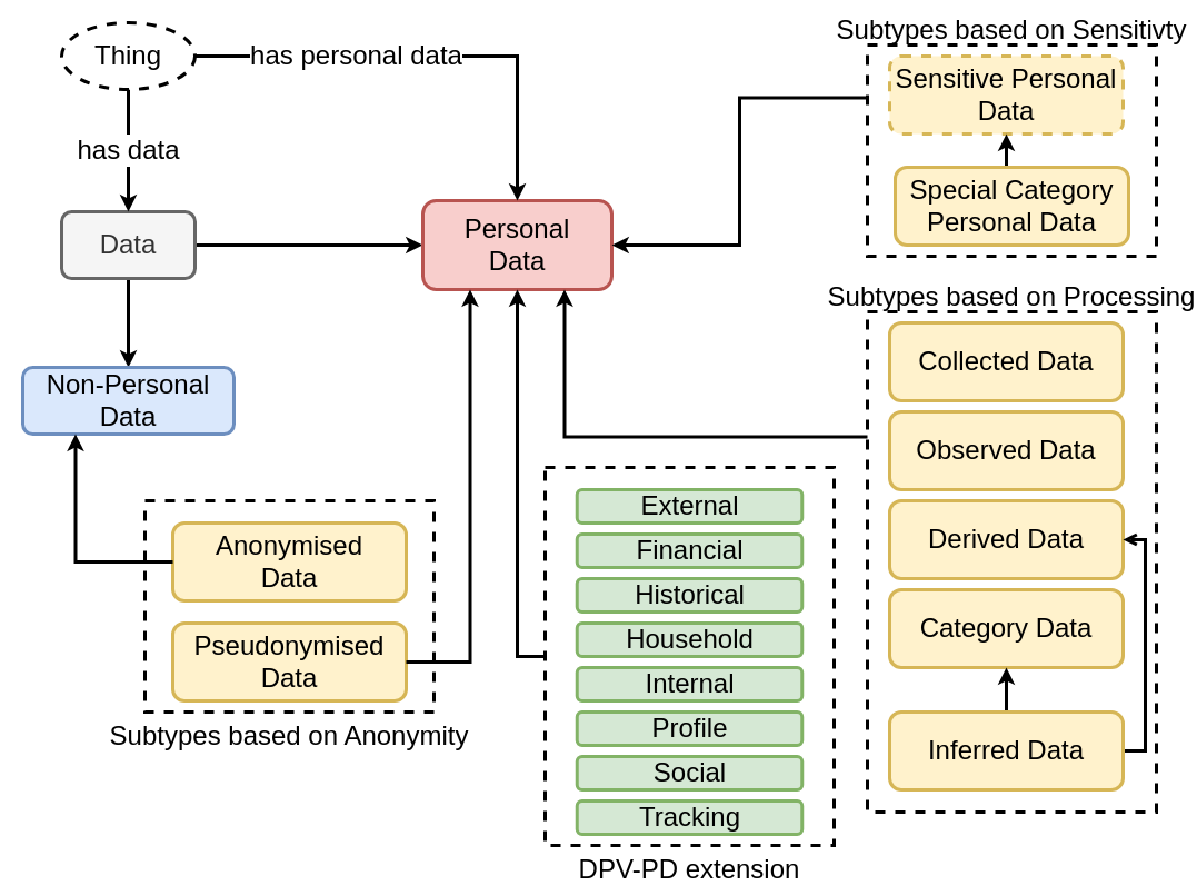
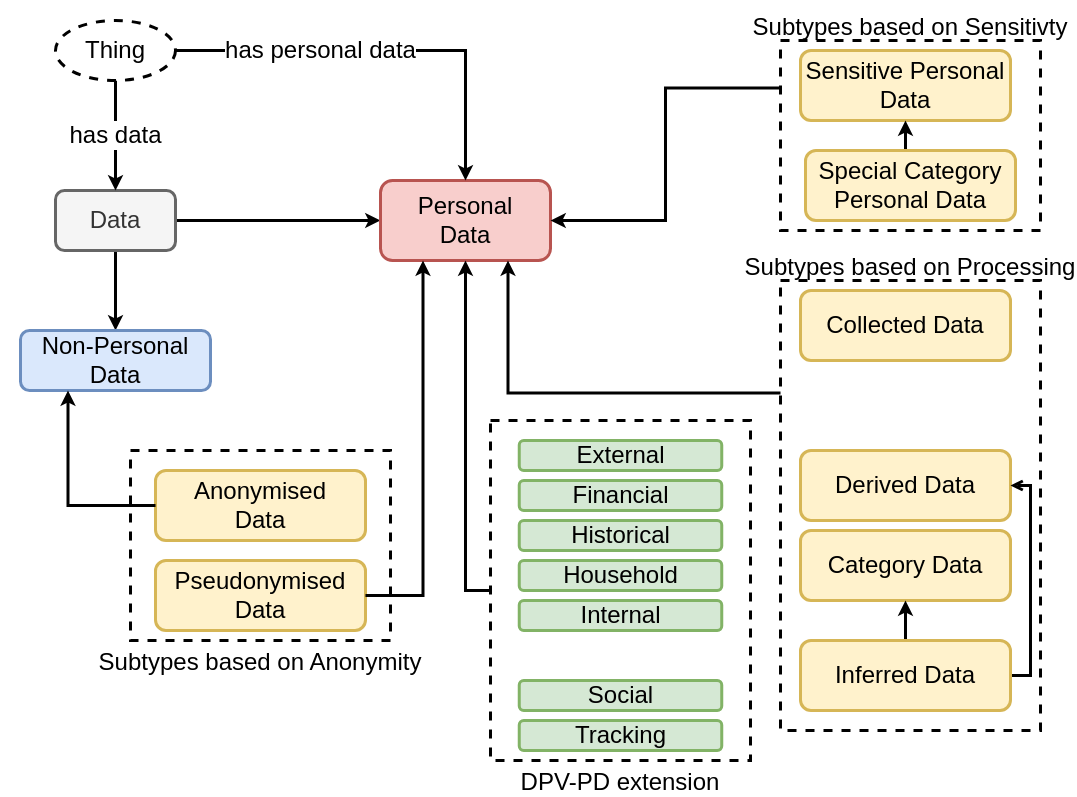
  <mxCell id="0" />
  <mxCell id="1" parent="0" />
  <mxCell id="2" value="" style="edgeStyle=orthogonalEdgeStyle;rounded=0;orthogonalLoop=1;jettySize=auto;html=1;fontSize=24;strokeWidth=3;" parent="1" source="4" edge="1"><mxGeometry relative="1" as="geometry"><mxPoint x="380" y="220" as="targetPoint" /></mxGeometry></mxCell>
  <mxCell id="3" value="" style="edgeStyle=orthogonalEdgeStyle;rounded=0;orthogonalLoop=1;jettySize=auto;html=1;fontSize=24;strokeWidth=3;" parent="1" source="4" target="6" edge="1"><mxGeometry relative="1" as="geometry" /></mxCell>
  <mxCell id="4" value="Data" style="rounded=1;whiteSpace=wrap;html=1;fontSize=24;fillColor=#f5f5f5;fontColor=#333333;strokeColor=#666666;strokeWidth=3;" parent="1" vertex="1"><mxGeometry x="55" y="190" width="120" height="60" as="geometry" /></mxCell>
  <mxCell id="5" value="Personal&lt;br&gt;Data" style="whiteSpace=wrap;html=1;fontSize=24;rounded=1;fillColor=#f8cecc;strokeColor=#b85450;strokeWidth=3;" parent="1" vertex="1"><mxGeometry x="380" y="180" width="170" height="80" as="geometry" /></mxCell>
  <mxCell id="6" value="Non-Personal Data" style="whiteSpace=wrap;html=1;fontSize=24;rounded=1;fillColor=#dae8fc;strokeColor=#6c8ebf;strokeWidth=3;" parent="1" vertex="1"><mxGeometry x="20" y="330" width="190" height="60" as="geometry" /></mxCell>
  <mxCell id="7" style="edgeStyle=orthogonalEdgeStyle;rounded=0;orthogonalLoop=1;jettySize=auto;html=1;exitX=0;exitY=0.25;exitDx=0;exitDy=0;entryX=1;entryY=0.5;entryDx=0;entryDy=0;fontSize=24;strokeWidth=3;" parent="1" source="9" target="5" edge="1"><mxGeometry relative="1" as="geometry" /></mxCell>
  <mxCell id="8" value="Subtypes based on Sensitivty" style="group;labelPosition=center;verticalLabelPosition=top;align=center;verticalAlign=bottom;fontSize=24;strokeWidth=3;" parent="1" vertex="1" connectable="0"><mxGeometry x="780" y="40" width="260" height="190" as="geometry" /></mxCell>
  <mxCell id="9" value="" style="rounded=0;whiteSpace=wrap;html=1;fontSize=24;dashed=1;strokeWidth=3;" parent="8" vertex="1"><mxGeometry width="260" height="190" as="geometry" /></mxCell>
- <mxCell id="10" value="Sensitive Personal Data" style="whiteSpace=wrap;html=1;fontSize=24;rounded=1;fillColor=#fff2cc;strokeColor=#d6b656;strokeWidth=3;dashed=1;" parent="8" vertex="1"><mxGeometry x="20" y="10" width="210" height="70" as="geometry" /></mxCell>
+ <mxCell id="10" value="Sensitive Personal Data" style="whiteSpace=wrap;html=1;fontSize=24;rounded=1;fillColor=#fff2cc;strokeColor=#d6b656;strokeWidth=3;" parent="8" vertex="1"><mxGeometry x="20" y="10" width="210" height="70" as="geometry" /></mxCell>
  <mxCell id="11" style="edgeStyle=orthogonalEdgeStyle;rounded=0;orthogonalLoop=1;jettySize=auto;html=1;exitX=0.5;exitY=0;exitDx=0;exitDy=0;entryX=0.5;entryY=1;entryDx=0;entryDy=0;strokeWidth=3;fontSize=24;" parent="8" source="12" target="10" edge="1"><mxGeometry relative="1" as="geometry" /></mxCell>
  <mxCell id="12" value="Special Category Personal Data" style="whiteSpace=wrap;html=1;fontSize=24;rounded=1;fillColor=#fff2cc;strokeColor=#d6b656;strokeWidth=3;" parent="8" vertex="1"><mxGeometry x="25" y="110" width="210" height="70" as="geometry" /></mxCell>
  <mxCell id="13" value="Subtypes based on Anonymity" style="group;labelPosition=center;verticalLabelPosition=bottom;align=center;verticalAlign=top;fontSize=24;strokeWidth=3;" parent="1" vertex="1" connectable="0"><mxGeometry x="130" y="450" width="260" height="190" as="geometry" /></mxCell>
  <mxCell id="14" value="" style="rounded=0;whiteSpace=wrap;html=1;fontSize=24;dashed=1;strokeWidth=3;" parent="13" vertex="1"><mxGeometry width="260" height="190" as="geometry" /></mxCell>
  <mxCell id="15" value="Anonymised&lt;br&gt;Data" style="whiteSpace=wrap;html=1;fontSize=24;rounded=1;fillColor=#fff2cc;strokeColor=#d6b656;strokeWidth=3;" parent="13" vertex="1"><mxGeometry x="25" y="20" width="210" height="70" as="geometry" /></mxCell>
  <mxCell id="16" value="Pseudonymised&lt;br&gt;Data" style="whiteSpace=wrap;html=1;fontSize=24;rounded=1;fillColor=#fff2cc;strokeColor=#d6b656;strokeWidth=3;" parent="13" vertex="1"><mxGeometry x="25" y="110" width="210" height="70" as="geometry" /></mxCell>
  <mxCell id="17" value="has data" style="edgeStyle=orthogonalEdgeStyle;rounded=0;orthogonalLoop=1;jettySize=auto;html=1;exitX=0.5;exitY=1;exitDx=0;exitDy=0;entryX=0.5;entryY=0;entryDx=0;entryDy=0;fontSize=24;strokeWidth=3;" parent="1" source="19" target="4" edge="1"><mxGeometry relative="1" as="geometry" /></mxCell>
  <mxCell id="18" value="has personal data" style="edgeStyle=orthogonalEdgeStyle;rounded=0;orthogonalLoop=1;jettySize=auto;html=1;exitX=1;exitY=0.5;exitDx=0;exitDy=0;entryX=0.5;entryY=0;entryDx=0;entryDy=0;fontSize=24;strokeWidth=3;" parent="1" source="19" target="5" edge="1"><mxGeometry x="-0.309" relative="1" as="geometry"><mxPoint as="offset" /></mxGeometry></mxCell>
  <mxCell id="19" value="Thing" style="ellipse;whiteSpace=wrap;html=1;dashed=1;fontSize=24;strokeWidth=3;" parent="1" vertex="1"><mxGeometry x="55" y="20" width="120" height="60" as="geometry" /></mxCell>
  <mxCell id="20" style="edgeStyle=orthogonalEdgeStyle;rounded=0;orthogonalLoop=1;jettySize=auto;html=1;exitX=0;exitY=0.5;exitDx=0;exitDy=0;entryX=0.25;entryY=1;entryDx=0;entryDy=0;strokeWidth=3;fontSize=24;" parent="1" source="15" target="6" edge="1"><mxGeometry relative="1" as="geometry" /></mxCell>
  <mxCell id="21" style="edgeStyle=orthogonalEdgeStyle;rounded=0;orthogonalLoop=1;jettySize=auto;html=1;exitX=1;exitY=0.5;exitDx=0;exitDy=0;entryX=0.25;entryY=1;entryDx=0;entryDy=0;strokeWidth=3;fontSize=24;" parent="1" source="16" target="5" edge="1"><mxGeometry relative="1" as="geometry" /></mxCell>
  <mxCell id="22" value="Subtypes based on Processing" style="group;fontSize=24;labelPosition=center;verticalLabelPosition=top;align=center;verticalAlign=bottom;" parent="1" vertex="1" connectable="0"><mxGeometry x="780" y="280" width="260" height="450" as="geometry" /></mxCell>
  <mxCell id="23" value="" style="rounded=0;whiteSpace=wrap;html=1;fontSize=24;dashed=1;strokeWidth=3;" parent="22" vertex="1"><mxGeometry width="260" height="450" as="geometry" /></mxCell>
  <mxCell id="24" value="Collected Data" style="whiteSpace=wrap;html=1;fontSize=24;rounded=1;fillColor=#fff2cc;strokeColor=#d6b656;strokeWidth=3;" parent="22" vertex="1"><mxGeometry x="20" y="10" width="210" height="70" as="geometry" /></mxCell>
- <mxCell id="25" value="Observed Data" style="whiteSpace=wrap;html=1;fontSize=24;rounded=1;fillColor=#fff2cc;strokeColor=#d6b656;strokeWidth=3;" parent="22" vertex="1"><mxGeometry x="20" y="90" width="210" height="70" as="geometry" /></mxCell>
  <mxCell id="26" value="Derived Data" style="whiteSpace=wrap;html=1;fontSize=24;rounded=1;fillColor=#fff2cc;strokeColor=#d6b656;strokeWidth=3;" parent="22" vertex="1"><mxGeometry x="20" y="170" width="210" height="70" as="geometry" /></mxCell>
  <mxCell id="27" value="Category Data" style="whiteSpace=wrap;html=1;fontSize=24;rounded=1;fillColor=#fff2cc;strokeColor=#d6b656;strokeWidth=3;" parent="22" vertex="1"><mxGeometry x="20" y="250" width="210" height="70" as="geometry" /></mxCell>
  <mxCell id="28" style="edgeStyle=orthogonalEdgeStyle;rounded=0;orthogonalLoop=1;jettySize=auto;html=1;exitX=0.5;exitY=0;exitDx=0;exitDy=0;entryX=0.5;entryY=1;entryDx=0;entryDy=0;strokeWidth=3;fontSize=24;" parent="22" source="30" target="27" edge="1"><mxGeometry relative="1" as="geometry" /></mxCell>
  <mxCell id="29" style="edgeStyle=orthogonalEdgeStyle;rounded=0;orthogonalLoop=1;jettySize=auto;html=1;exitX=1;exitY=0.5;exitDx=0;exitDy=0;entryX=1;entryY=0.5;entryDx=0;entryDy=0;strokeWidth=3;fontSize=24;endArrow=open;" parent="22" source="30" target="26" edge="1"><mxGeometry relative="1" as="geometry" /></mxCell>
  <mxCell id="30" value="Inferred Data" style="whiteSpace=wrap;html=1;fontSize=24;rounded=1;fillColor=#fff2cc;strokeColor=#d6b656;strokeWidth=3;" parent="22" vertex="1"><mxGeometry x="20" y="360" width="210" height="70" as="geometry" /></mxCell>
  <mxCell id="31" style="edgeStyle=orthogonalEdgeStyle;rounded=0;orthogonalLoop=1;jettySize=auto;html=1;exitX=0;exitY=0.25;exitDx=0;exitDy=0;entryX=0.75;entryY=1;entryDx=0;entryDy=0;strokeWidth=3;fontSize=24;" parent="1" source="23" target="5" edge="1"><mxGeometry relative="1" as="geometry" /></mxCell>
  <mxCell id="32" value="DPV-PD extension" style="group;labelPosition=center;verticalLabelPosition=bottom;align=center;verticalAlign=top;fontSize=24;" parent="1" vertex="1" connectable="0"><mxGeometry x="490" y="420" width="260" height="340" as="geometry" /></mxCell>
  <mxCell id="33" value="" style="rounded=0;whiteSpace=wrap;html=1;fontSize=24;dashed=1;strokeWidth=3;" parent="32" vertex="1"><mxGeometry width="260" height="340" as="geometry" /></mxCell>
  <mxCell id="34" value="External" style="whiteSpace=wrap;html=1;fontSize=24;rounded=1;fillColor=#d5e8d4;strokeColor=#82b366;strokeWidth=3;" parent="32" vertex="1"><mxGeometry x="28.75" y="20" width="202.5" height="30" as="geometry" /></mxCell>
  <mxCell id="35" value="Financial" style="whiteSpace=wrap;html=1;fontSize=24;rounded=1;fillColor=#d5e8d4;strokeColor=#82b366;strokeWidth=3;" parent="32" vertex="1"><mxGeometry x="28.75" y="60" width="202.5" height="30" as="geometry" /></mxCell>
  <mxCell id="36" value="Historical" style="whiteSpace=wrap;html=1;fontSize=24;rounded=1;fillColor=#d5e8d4;strokeColor=#82b366;strokeWidth=3;" parent="32" vertex="1"><mxGeometry x="28.75" y="100" width="202.5" height="30" as="geometry" /></mxCell>
  <mxCell id="37" value="Household" style="whiteSpace=wrap;html=1;fontSize=24;rounded=1;fillColor=#d5e8d4;strokeColor=#82b366;strokeWidth=3;" parent="32" vertex="1"><mxGeometry x="28.75" y="140" width="202.5" height="30" as="geometry" /></mxCell>
  <mxCell id="38" value="Internal&lt;span style=&quot;color: rgba(0, 0, 0, 0); font-family: monospace; font-size: 0px; text-align: start;&quot;&gt;%3CmxGraphModel%3E%3Croot%3E%3CmxCell%20id%3D%220%22%2F%3E%3CmxCell%20id%3D%221%22%20parent%3D%220%22%2F%3E%3CmxCell%20id%3D%222%22%20value%3D%22External%22%20style%3D%22whiteSpace%3Dwrap%3Bhtml%3D1%3BfontSize%3D24%3Brounded%3D1%3BfillColor%3D%23d5e8d4%3BstrokeColor%3D%2382b366%3BstrokeWidth%3D3%3B%22%20vertex%3D%221%22%20parent%3D%221%22%3E%3CmxGeometry%20x%3D%22538.75%22%20y%3D%22460%22%20width%3D%22202.5%22%20height%3D%2230%22%20as%3D%22geometry%22%2F%3E%3C%2FmxCell%3E%3C%2Froot%3E%3C%2FmxGraphModel%3E&lt;/span&gt;" style="whiteSpace=wrap;html=1;fontSize=24;rounded=1;fillColor=#d5e8d4;strokeColor=#82b366;strokeWidth=3;" parent="32" vertex="1"><mxGeometry x="28.75" y="180" width="202.5" height="30" as="geometry" /></mxCell>
- <mxCell id="39" value="Profile" style="whiteSpace=wrap;html=1;fontSize=24;rounded=1;fillColor=#d5e8d4;strokeColor=#82b366;strokeWidth=3;" parent="32" vertex="1"><mxGeometry x="28.75" y="220" width="202.5" height="30" as="geometry" /></mxCell>
  <mxCell id="40" value="Social&lt;span style=&quot;color: rgba(0, 0, 0, 0); font-family: monospace; font-size: 0px; text-align: start;&quot;&gt;%3CmxGraphModel%3E%3Croot%3E%3CmxCell%20id%3D%220%22%2F%3E%3CmxCell%20id%3D%221%22%20parent%3D%220%22%2F%3E%3CmxCell%20id%3D%222%22%20value%3D%22External%22%20style%3D%22whiteSpace%3Dwrap%3Bhtml%3D1%3BfontSize%3D24%3Brounded%3D1%3BfillColor%3D%23d5e8d4%3BstrokeColor%3D%2382b366%3BstrokeWidth%3D3%3B%22%20vertex%3D%221%22%20parent%3D%221%22%3E%3CmxGeometry%20x%3D%22538.75%22%20y%3D%22460%22%20width%3D%22202.5%22%20height%3D%2230%22%20as%3D%22geometry%22%2F%3E%3C%2FmxCell%3E%3C%2Froot%3E%3C%2FmxGraphModel%3E&lt;/span&gt;" style="whiteSpace=wrap;html=1;fontSize=24;rounded=1;fillColor=#d5e8d4;strokeColor=#82b366;strokeWidth=3;" parent="32" vertex="1"><mxGeometry x="28.75" y="260" width="202.5" height="30" as="geometry" /></mxCell>
  <mxCell id="41" value="Tracking" style="whiteSpace=wrap;html=1;fontSize=24;rounded=1;fillColor=#d5e8d4;strokeColor=#82b366;strokeWidth=3;" parent="32" vertex="1"><mxGeometry x="28.75" y="300" width="202.5" height="30" as="geometry" /></mxCell>
  <mxCell id="42" style="edgeStyle=orthogonalEdgeStyle;rounded=0;orthogonalLoop=1;jettySize=auto;html=1;exitX=0;exitY=0.5;exitDx=0;exitDy=0;fontSize=24;strokeWidth=3;" parent="1" source="33" target="5" edge="1"><mxGeometry relative="1" as="geometry" /></mxCell>
